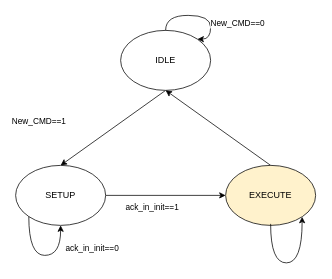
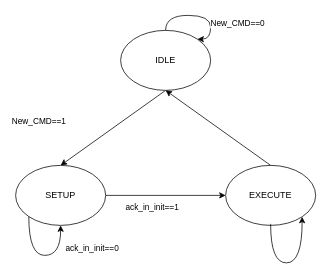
  <mxCell id="0" />
  <mxCell id="1" parent="0" />
  <mxCell id="2" style="rounded=0;orthogonalLoop=1;jettySize=auto;html=1;exitX=0.5;exitY=1;exitDx=0;exitDy=0;entryX=0.5;entryY=0;entryDx=0;entryDy=0;" parent="1" source="3" target="7" edge="1"><mxGeometry relative="1" as="geometry" /></mxCell>
  <mxCell id="3" value="IDLE" style="ellipse;whiteSpace=wrap;html=1;" parent="1" vertex="1"><mxGeometry x="160" y="40" width="120" height="80" as="geometry" /></mxCell>
  <mxCell id="4" style="rounded=0;orthogonalLoop=1;jettySize=auto;html=1;exitX=0.5;exitY=0;exitDx=0;exitDy=0;entryX=0.5;entryY=1;entryDx=0;entryDy=0;" parent="1" source="5" target="3" edge="1"><mxGeometry relative="1" as="geometry" /></mxCell>
- <mxCell id="5" value="EXECUTE" style="ellipse;whiteSpace=wrap;html=1;fillColor=#fff2cc;" parent="1" vertex="1"><mxGeometry x="300" y="220" width="120" height="80" as="geometry" /></mxCell>
+ <mxCell id="5" value="EXECUTE" style="ellipse;whiteSpace=wrap;html=1;" parent="1" vertex="1"><mxGeometry x="300" y="220" width="120" height="80" as="geometry" /></mxCell>
  <mxCell id="6" style="edgeStyle=orthogonalEdgeStyle;rounded=0;orthogonalLoop=1;jettySize=auto;html=1;exitX=1;exitY=0.5;exitDx=0;exitDy=0;entryX=0;entryY=0.5;entryDx=0;entryDy=0;" parent="1" source="7" target="5" edge="1"><mxGeometry relative="1" as="geometry" /></mxCell>
  <mxCell id="7" value="SETUP" style="ellipse;whiteSpace=wrap;html=1;" parent="1" vertex="1"><mxGeometry x="20" y="220" width="120" height="80" as="geometry" /></mxCell>
  <mxCell id="8" style="edgeStyle=orthogonalEdgeStyle;rounded=0;orthogonalLoop=1;jettySize=auto;html=1;exitX=0.5;exitY=0;exitDx=0;exitDy=0;entryX=1;entryY=0;entryDx=0;entryDy=0;curved=1;" parent="1" source="3" target="3" edge="1"><mxGeometry relative="1" as="geometry"><Array as="points"><mxPoint x="220" y="20" /><mxPoint x="280" y="20" /><mxPoint x="280" y="52" /></Array></mxGeometry></mxCell>
  <mxCell id="9" value="New_CMD==0" style="edgeLabel;html=1;align=center;verticalAlign=middle;resizable=0;points=[];" parent="8" vertex="1" connectable="0"><mxGeometry x="-0.09" y="2" relative="1" as="geometry"><mxPoint x="56" y="12" as="offset" /></mxGeometry></mxCell>
  <mxCell id="10" value="New_CMD==1" style="edgeLabel;html=1;align=center;verticalAlign=middle;resizable=0;points=[];" parent="1" vertex="1" connectable="0"><mxGeometry x="50" y="160" as="geometry" /></mxCell>
  <mxCell id="11" style="edgeStyle=orthogonalEdgeStyle;rounded=0;orthogonalLoop=1;jettySize=auto;html=1;exitX=0;exitY=1;exitDx=0;exitDy=0;entryX=0.5;entryY=1;entryDx=0;entryDy=0;curved=1;" parent="1" source="7" target="7" edge="1"><mxGeometry relative="1" as="geometry"><Array as="points"><mxPoint x="38" y="340" /><mxPoint x="80" y="340" /></Array></mxGeometry></mxCell>
  <mxCell id="12" value="ack_in_init==0" style="edgeLabel;html=1;align=center;verticalAlign=middle;resizable=0;points=[];" parent="1" vertex="1" connectable="0"><mxGeometry x="110" y="335" as="geometry"><mxPoint x="11" y="-5" as="offset" /></mxGeometry></mxCell>
  <mxCell id="13" value="ack_in_init==1" style="edgeLabel;html=1;align=center;verticalAlign=middle;resizable=0;points=[];" parent="1" vertex="1" connectable="0"><mxGeometry x="190" y="280" as="geometry"><mxPoint x="11" y="-5" as="offset" /></mxGeometry></mxCell>
  <mxCell id="14" style="edgeStyle=orthogonalEdgeStyle;rounded=0;orthogonalLoop=1;jettySize=auto;html=1;exitX=0;exitY=1;exitDx=0;exitDy=0;curved=1;" parent="1" target="5" edge="1"><mxGeometry relative="1" as="geometry"><mxPoint x="360" y="298" as="sourcePoint" /><mxPoint x="402" y="310" as="targetPoint" /><Array as="points"><mxPoint x="360" y="350" /><mxPoint x="402" y="350" /></Array></mxGeometry></mxCell>
